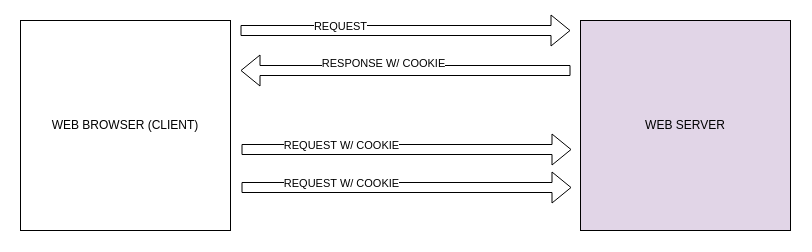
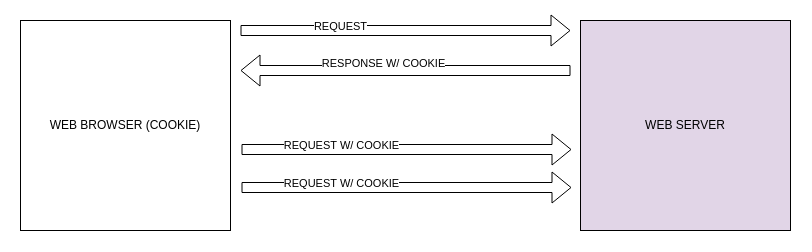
  <mxCell id="0" />
  <mxCell id="1" parent="0" />
- <mxCell id="2" value="WEB BROWSER (CLIENT)" style="whiteSpace=wrap;html=1;aspect=fixed;" vertex="1" parent="1"><mxGeometry x="20" y="20" width="210" height="210" as="geometry" /></mxCell>
+ <mxCell id="2" value="WEB BROWSER (COOKIE)" style="whiteSpace=wrap;html=1;aspect=fixed;" vertex="1" parent="1"><mxGeometry x="20" y="20" width="210" height="210" as="geometry" /></mxCell>
  <mxCell id="3" value="WEB SERVER" style="whiteSpace=wrap;html=1;aspect=fixed;fillColor=#e1d5e7;" vertex="1" parent="1"><mxGeometry x="580" y="20" width="210" height="210" as="geometry" /></mxCell>
  <mxCell id="4" value="" style="shape=flexArrow;endArrow=classic;html=1;rounded=0;" edge="1" parent="1"><mxGeometry width="50" height="50" relative="1" as="geometry"><mxPoint x="240" y="30" as="sourcePoint" /><mxPoint x="570" y="30" as="targetPoint" /></mxGeometry></mxCell>
  <mxCell id="5" value="REQUEST" style="edgeLabel;html=1;align=center;verticalAlign=middle;resizable=0;points=[];" vertex="1" connectable="0" parent="4"><mxGeometry x="-0.4" y="5" relative="1" as="geometry"><mxPoint as="offset" /></mxGeometry></mxCell>
  <mxCell id="6" value="" style="shape=flexArrow;endArrow=classic;html=1;rounded=0;" edge="1" parent="1"><mxGeometry width="50" height="50" relative="1" as="geometry"><mxPoint x="241" y="149" as="sourcePoint" /><mxPoint x="571" y="149" as="targetPoint" /></mxGeometry></mxCell>
  <mxCell id="7" value="REQUEST W/ COOKIE" style="edgeLabel;html=1;align=center;verticalAlign=middle;resizable=0;points=[];" vertex="1" connectable="0" parent="6"><mxGeometry x="-0.4" y="5" relative="1" as="geometry"><mxPoint as="offset" /></mxGeometry></mxCell>
  <mxCell id="8" value="" style="shape=flexArrow;endArrow=classic;html=1;rounded=0;" edge="1" parent="1"><mxGeometry width="50" height="50" relative="1" as="geometry"><mxPoint x="241" y="187" as="sourcePoint" /><mxPoint x="571" y="187" as="targetPoint" /></mxGeometry></mxCell>
  <mxCell id="9" value="REQUEST W/ COOKIE" style="edgeLabel;html=1;align=center;verticalAlign=middle;resizable=0;points=[];" vertex="1" connectable="0" parent="8"><mxGeometry x="-0.4" y="5" relative="1" as="geometry"><mxPoint as="offset" /></mxGeometry></mxCell>
  <mxCell id="10" value="" style="shape=flexArrow;endArrow=classic;html=1;rounded=0;" edge="1" parent="1"><mxGeometry width="50" height="50" relative="1" as="geometry"><mxPoint x="570" y="70" as="sourcePoint" /><mxPoint x="240" y="70" as="targetPoint" /></mxGeometry></mxCell>
  <mxCell id="11" value="RESPONSE W/ COOKIE" style="edgeLabel;html=1;align=center;verticalAlign=middle;resizable=0;points=[];" vertex="1" connectable="0" parent="10"><mxGeometry x="0.139" y="-8" relative="1" as="geometry"><mxPoint as="offset" /></mxGeometry></mxCell>
